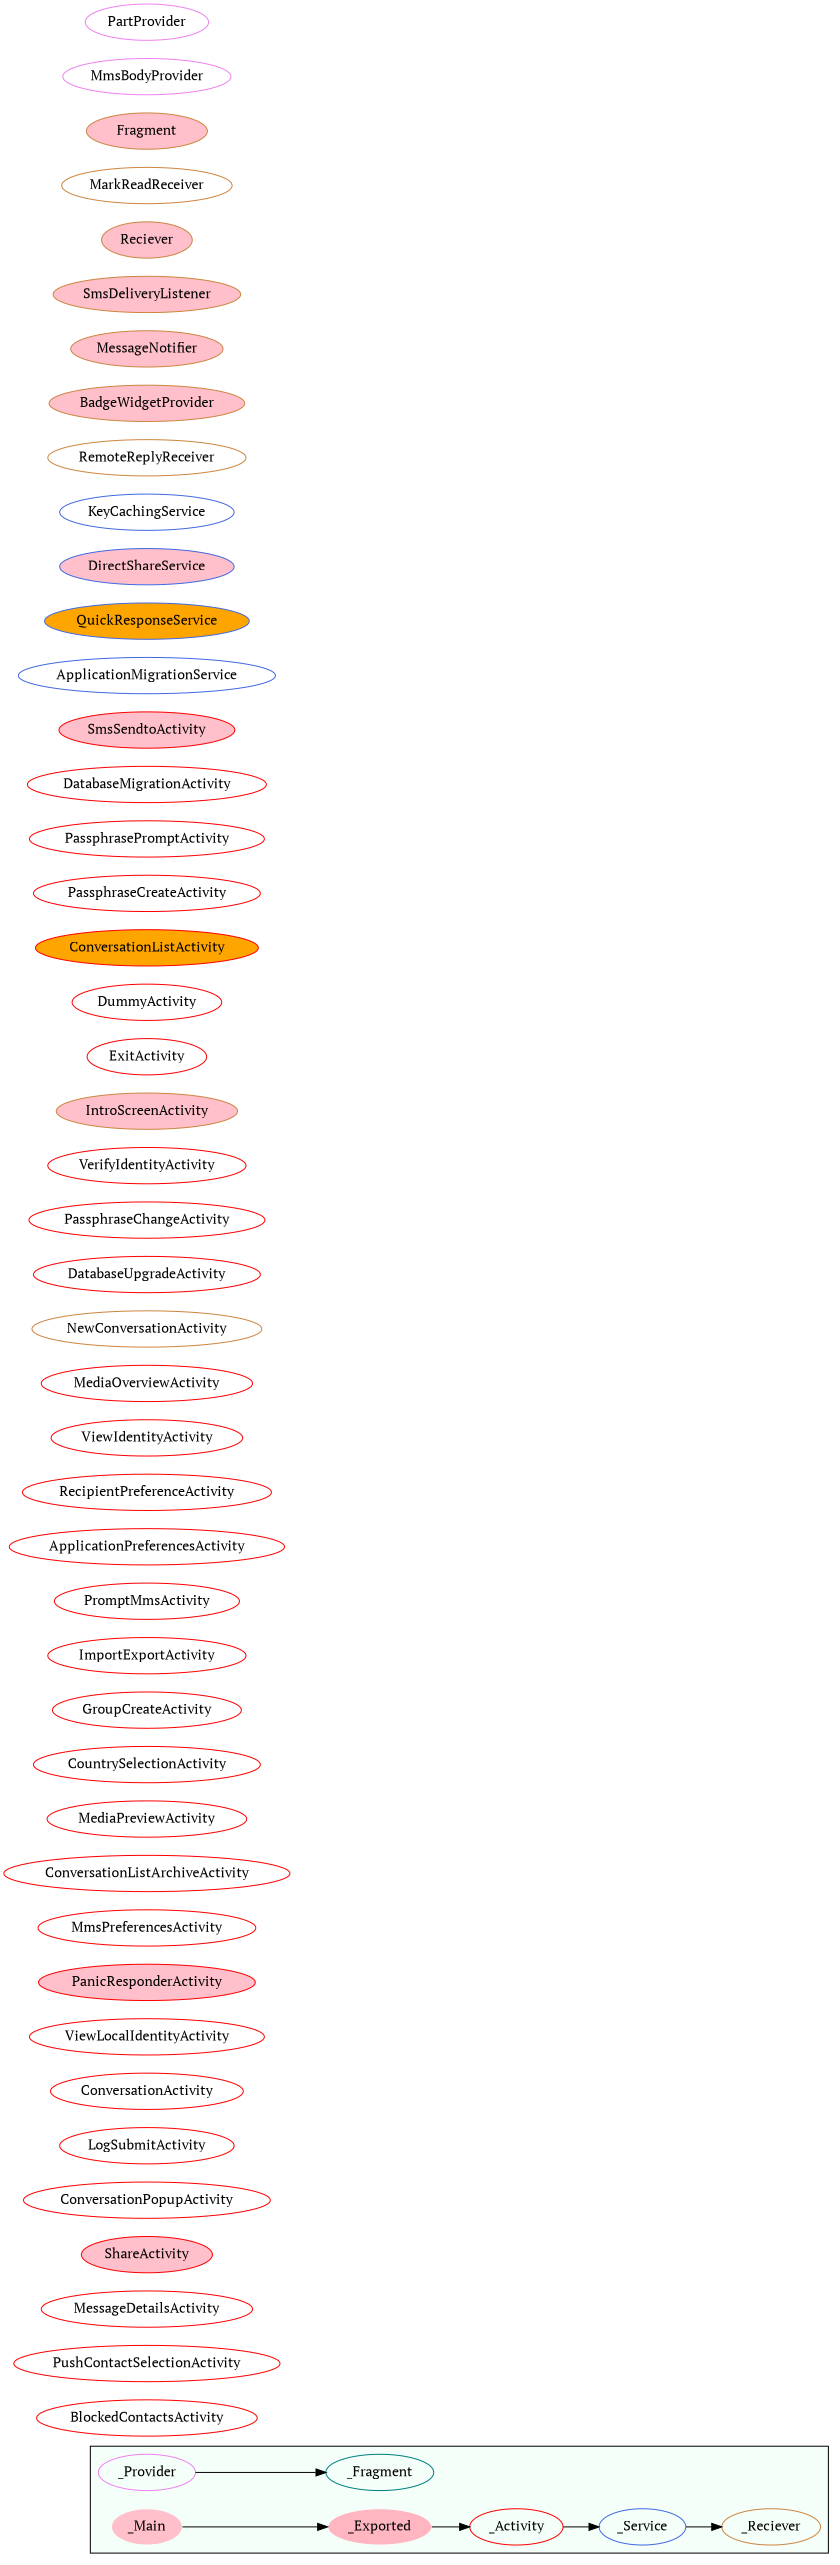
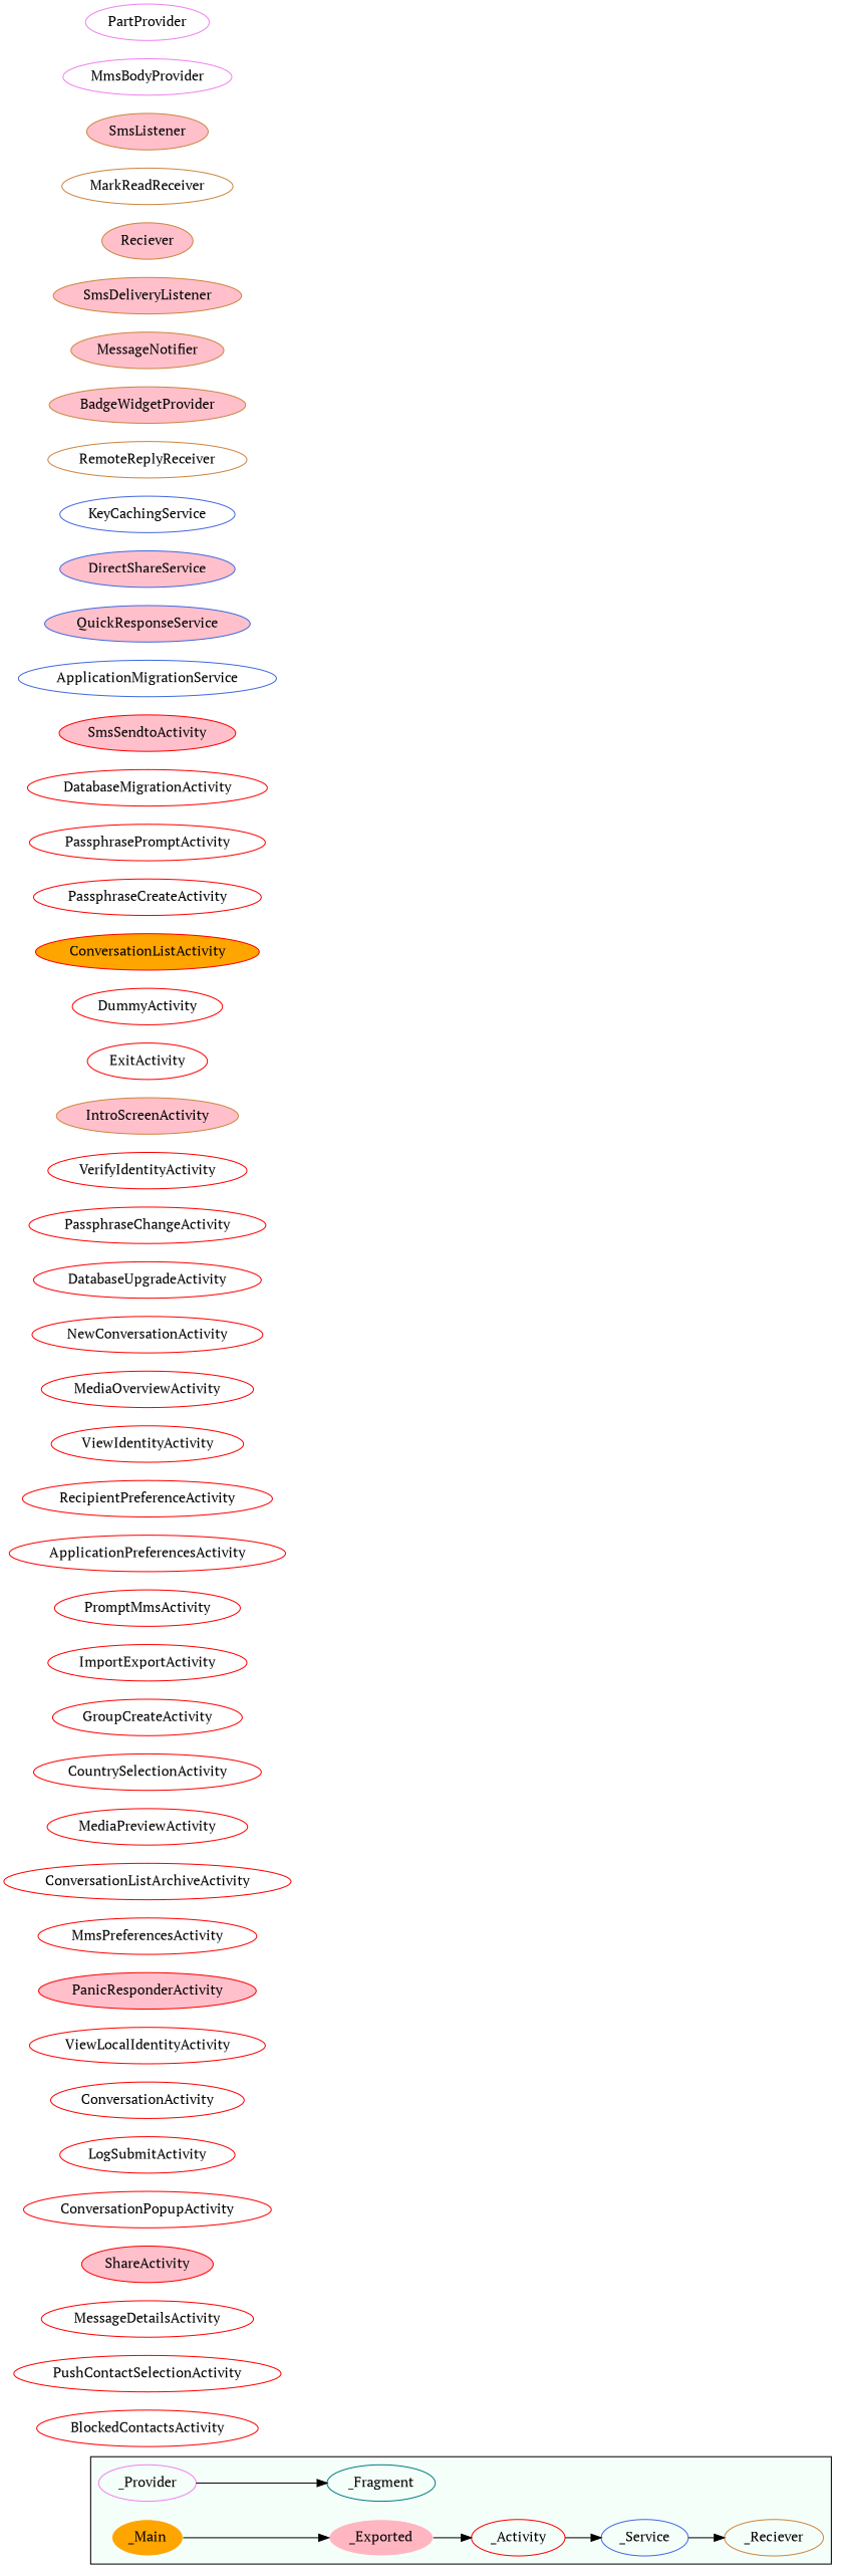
  digraph {
    fontname="PT Serif"
    rankdir=LR
    node [color=red fontname="PT Serif"]
    edge [fontname="PT Serif"]
    _Activity
    _Service [color=royalblue]
    _Reciever [color=peru]
    _Provider [color=violet]
    _Fragment [color=teal]
-   _Main [color=mintcream fillcolor=pink style=filled]
+   _Main [color=mintcream fillcolor=orange style=filled]
    _Exported [color=mintcream fillcolor=lightpink style=filled]
    BlockedContactsActivity
    PushContactSelectionActivity
    MessageDetailsActivity
    ShareActivity [fillcolor=pink style=filled]
    ConversationPopupActivity
    LogSubmitActivity
    ConversationActivity
    ViewLocalIdentityActivity
    PanicResponderActivity [fillcolor=pink style=filled]
    MmsPreferencesActivity
    ConversationListArchiveActivity
    MediaPreviewActivity
    CountrySelectionActivity
    GroupCreateActivity
    ImportExportActivity
    PromptMmsActivity
    ApplicationPreferencesActivity
    RecipientPreferenceActivity
    ViewIdentityActivity
    MediaOverviewActivity
-   NewConversationActivity [color=peru]
+   NewConversationActivity
    DatabaseUpgradeActivity
    PassphraseChangeActivity
    VerifyIdentityActivity
    IntroScreenActivity [color=peru fillcolor=pink style=filled]
    ExitActivity
    DummyActivity
    ConversationListActivity [fillcolor=orange style=filled]
    PassphraseCreateActivity
    PassphrasePromptActivity
    DatabaseMigrationActivity
    SmsSendtoActivity [fillcolor=pink style=filled]
    ApplicationMigrationService [color=royalblue]
-   QuickResponseService [color=royalblue fillcolor=orange style=filled]
+   QuickResponseService [color=royalblue fillcolor=pink style=filled]
    DirectShareService [color=royalblue fillcolor=pink style=filled]
    KeyCachingService [color=royalblue]
    RemoteReplyReceiver [color=peru]
    BadgeWidgetProvider [color=peru fillcolor=pink style=filled]
    MessageNotifier [color=peru fillcolor=pink style=filled]
    SmsDeliveryListener [color=peru fillcolor=pink style=filled]
    n48 [color=peru fillcolor=pink label=Reciever style=filled]
    MarkReadReceiver [color=peru]
-   SmsListener [color=peru fillcolor=pink style=filled label=Fragment]
+   SmsListener [color=peru fillcolor=pink style=filled]
    MmsBodyProvider [color=violet]
    PartProvider [color=violet]
    subgraph cluster_1 {
      bgcolor=mintcream
      _Activity
      _Service
      _Reciever
      _Provider
      _Fragment
      _Main
      _Exported
    }
    _Activity -> _Service
    _Service -> _Reciever
    _Provider -> _Fragment
    _Main -> _Exported
    _Exported -> _Activity
  }
